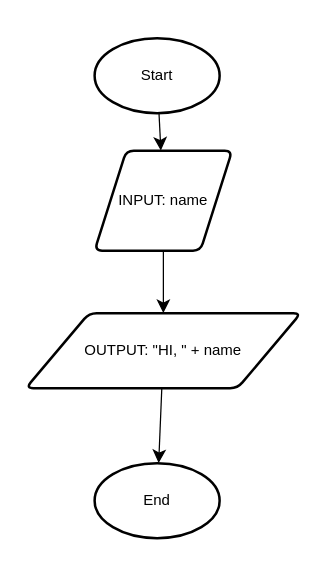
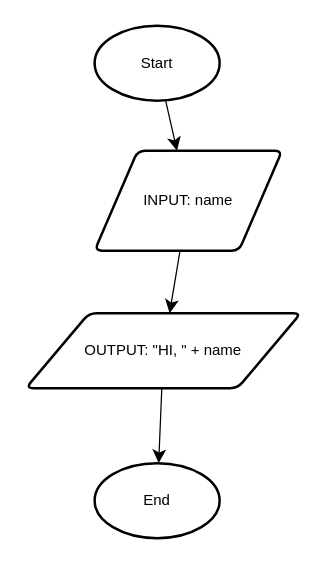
  <mxCell id="0" />
  <mxCell id="1" parent="0" />
  <mxCell id="2" value="" style="edgeStyle=none;curved=1;rounded=0;orthogonalLoop=1;jettySize=auto;html=1;fontSize=12;startSize=8;endSize=8;" edge="1" parent="1" source="3" target="5"><mxGeometry relative="1" as="geometry" /></mxCell>
- <mxCell id="3" value="Start" style="strokeWidth=2;html=1;shape=mxgraph.flowchart.start_1;whiteSpace=wrap;" vertex="1" parent="1"><mxGeometry x="75" y="30" width="100" height="60" as="geometry" /></mxCell>
+ <mxCell id="3" value="Start" style="strokeWidth=2;html=1;shape=mxgraph.flowchart.start_1;whiteSpace=wrap;" vertex="1" parent="1"><mxGeometry x="75" y="20" width="100" height="60" as="geometry" /></mxCell>
  <mxCell id="4" value="" style="edgeStyle=none;curved=1;rounded=0;orthogonalLoop=1;jettySize=auto;html=1;fontSize=12;startSize=8;endSize=8;" edge="1" parent="1" source="5" target="7"><mxGeometry relative="1" as="geometry" /></mxCell>
- <mxCell id="5" value="INPUT: name" style="shape=parallelogram;html=1;strokeWidth=2;perimeter=parallelogramPerimeter;whiteSpace=wrap;rounded=1;arcSize=12;size=0.23;" vertex="1" parent="1"><mxGeometry x="75" y="120" width="110" height="80" as="geometry" /></mxCell>
+ <mxCell id="5" value="INPUT: name" style="shape=parallelogram;html=1;strokeWidth=2;perimeter=parallelogramPerimeter;whiteSpace=wrap;rounded=1;arcSize=12;size=0.23;" vertex="1" parent="1"><mxGeometry x="75" y="120" width="150" height="80" as="geometry" /></mxCell>
  <mxCell id="6" value="" style="edgeStyle=none;curved=1;rounded=0;orthogonalLoop=1;jettySize=auto;html=1;fontSize=12;startSize=8;endSize=8;" edge="1" parent="1" source="7" target="8"><mxGeometry relative="1" as="geometry" /></mxCell>
  <mxCell id="7" value="OUTPUT: &quot;HI, &quot; + name" style="shape=parallelogram;html=1;strokeWidth=2;perimeter=parallelogramPerimeter;whiteSpace=wrap;rounded=1;arcSize=12;size=0.23;" vertex="1" parent="1"><mxGeometry x="20" y="250" width="220" height="60" as="geometry" /></mxCell>
  <mxCell id="8" value="End" style="strokeWidth=2;html=1;shape=mxgraph.flowchart.start_1;whiteSpace=wrap;" vertex="1" parent="1"><mxGeometry x="75" y="370" width="100" height="60" as="geometry" /></mxCell>
